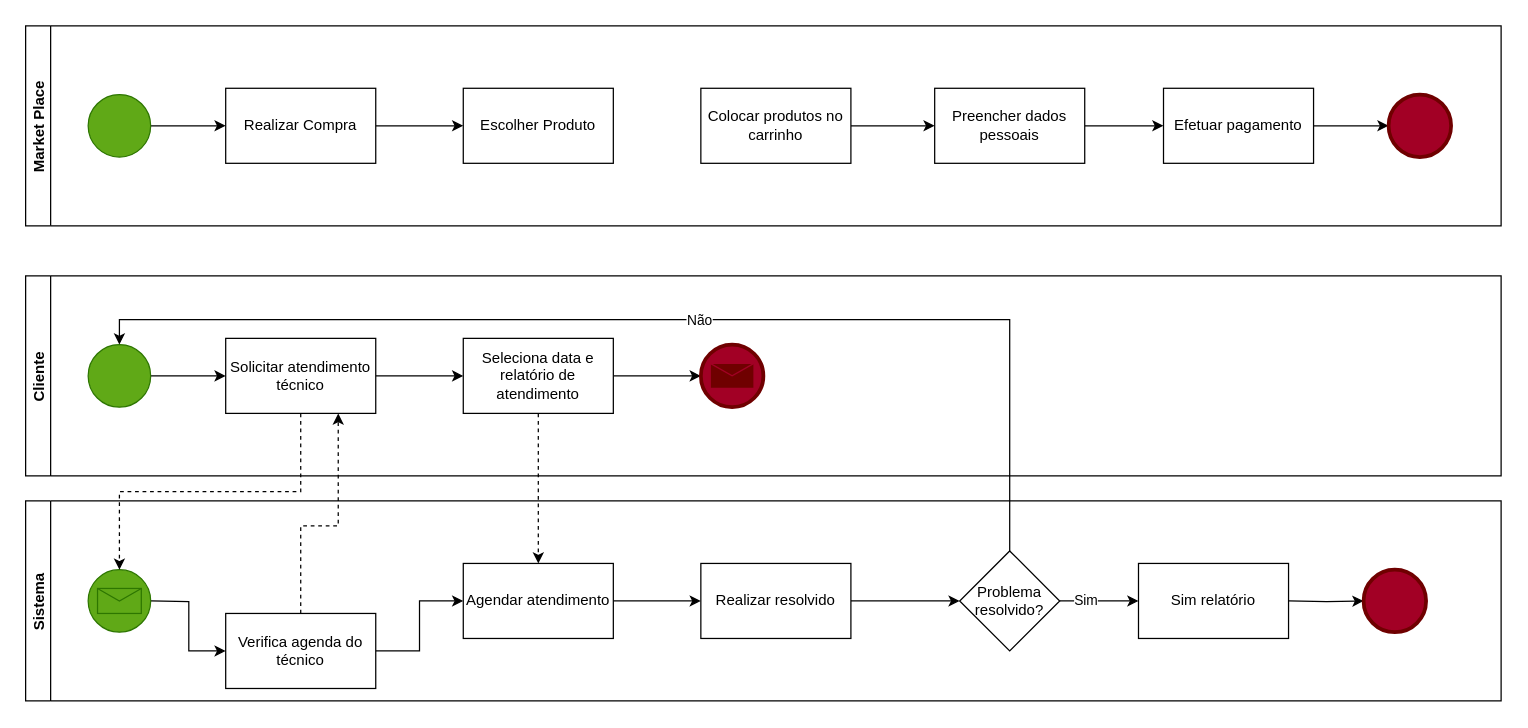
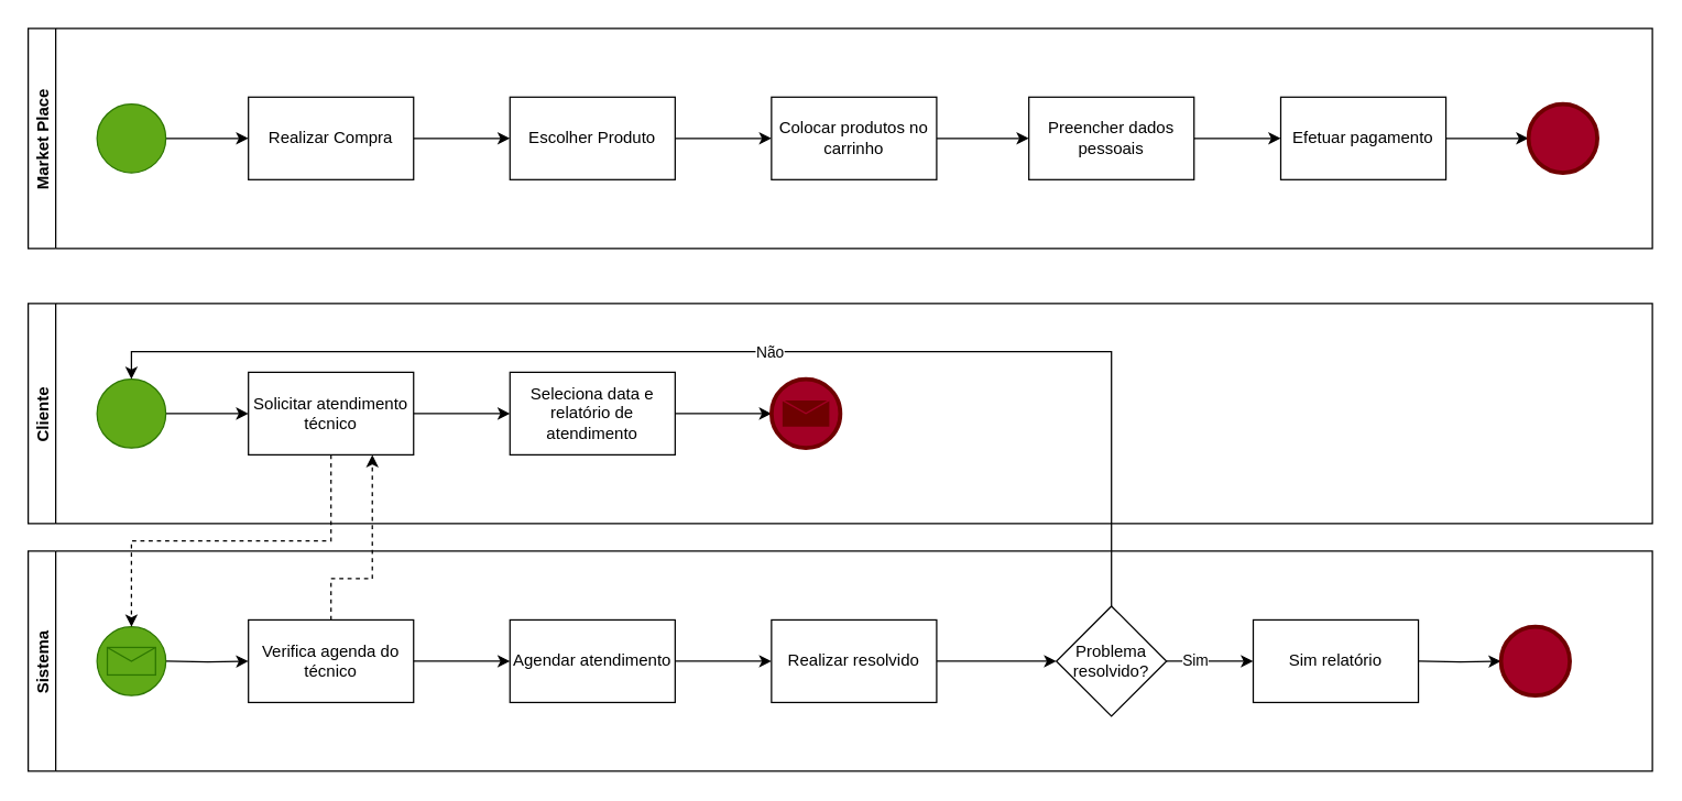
  <mxCell id="0" />
  <mxCell id="1" parent="0" />
  <mxCell id="2" value="Market Place" style="swimlane;startSize=20;horizontal=0;" vertex="1" parent="1"><mxGeometry x="20" y="20" width="1180" height="160" as="geometry" /></mxCell>
  <mxCell id="3" style="edgeStyle=orthogonalEdgeStyle;rounded=0;orthogonalLoop=1;jettySize=auto;html=1;exitX=1;exitY=0.5;exitDx=0;exitDy=0;entryX=0;entryY=0.5;entryDx=0;entryDy=0;" edge="1" parent="2" source="4" target="6"><mxGeometry relative="1" as="geometry" /></mxCell>
  <mxCell id="4" value="Realizar Compra" style="rounded=0;whiteSpace=wrap;html=1;" vertex="1" parent="2"><mxGeometry x="160" y="50" width="120" height="60" as="geometry" /></mxCell>
+ <mxCell id="5" style="edgeStyle=orthogonalEdgeStyle;rounded=0;orthogonalLoop=1;jettySize=auto;html=1;exitX=1;exitY=0.5;exitDx=0;exitDy=0;entryX=0;entryY=0.5;entryDx=0;entryDy=0;" edge="1" parent="2" source="6" target="8"><mxGeometry relative="1" as="geometry" /></mxCell>
  <mxCell id="6" value="Escolher Produto" style="rounded=0;whiteSpace=wrap;html=1;" vertex="1" parent="2"><mxGeometry x="350" y="50" width="120" height="60" as="geometry" /></mxCell>
  <mxCell id="7" style="edgeStyle=orthogonalEdgeStyle;rounded=0;orthogonalLoop=1;jettySize=auto;html=1;exitX=1;exitY=0.5;exitDx=0;exitDy=0;entryX=0;entryY=0.5;entryDx=0;entryDy=0;" edge="1" parent="2" source="8" target="10"><mxGeometry relative="1" as="geometry" /></mxCell>
  <mxCell id="8" value="Colocar produtos no carrinho" style="rounded=0;whiteSpace=wrap;html=1;" vertex="1" parent="2"><mxGeometry x="540" y="50" width="120" height="60" as="geometry" /></mxCell>
  <mxCell id="9" style="edgeStyle=orthogonalEdgeStyle;rounded=0;orthogonalLoop=1;jettySize=auto;html=1;exitX=1;exitY=0.5;exitDx=0;exitDy=0;entryX=0;entryY=0.5;entryDx=0;entryDy=0;" edge="1" parent="2" source="10" target="12"><mxGeometry relative="1" as="geometry" /></mxCell>
  <mxCell id="10" value="Preencher dados pessoais" style="rounded=0;whiteSpace=wrap;html=1;" vertex="1" parent="2"><mxGeometry x="727" y="50" width="120" height="60" as="geometry" /></mxCell>
  <mxCell id="11" style="edgeStyle=orthogonalEdgeStyle;rounded=0;orthogonalLoop=1;jettySize=auto;html=1;exitX=1;exitY=0.5;exitDx=0;exitDy=0;entryX=0;entryY=0.5;entryDx=0;entryDy=0;entryPerimeter=0;" edge="1" parent="2" source="12" target="13"><mxGeometry relative="1" as="geometry" /></mxCell>
  <mxCell id="12" value="Efetuar pagamento" style="rounded=0;whiteSpace=wrap;html=1;" vertex="1" parent="2"><mxGeometry x="910" y="50" width="120" height="60" as="geometry" /></mxCell>
  <mxCell id="13" value="" style="points=[[0.145,0.145,0],[0.5,0,0],[0.855,0.145,0],[1,0.5,0],[0.855,0.855,0],[0.5,1,0],[0.145,0.855,0],[0,0.5,0]];shape=mxgraph.bpmn.event;html=1;verticalLabelPosition=bottom;labelBackgroundColor=#ffffff;verticalAlign=top;align=center;perimeter=ellipsePerimeter;outlineConnect=0;aspect=fixed;outline=end;symbol=terminate2;fillColor=#a20025;fontColor=#ffffff;strokeColor=#6F0000;" vertex="1" parent="2"><mxGeometry x="1090" y="55" width="50" height="50" as="geometry" /></mxCell>
  <mxCell id="14" style="edgeStyle=orthogonalEdgeStyle;rounded=0;orthogonalLoop=1;jettySize=auto;html=1;exitX=1;exitY=0.5;exitDx=0;exitDy=0;exitPerimeter=0;entryX=0;entryY=0.5;entryDx=0;entryDy=0;" edge="1" parent="2" source="15" target="4"><mxGeometry relative="1" as="geometry" /></mxCell>
  <mxCell id="15" value="" style="points=[[0.145,0.145,0],[0.5,0,0],[0.855,0.145,0],[1,0.5,0],[0.855,0.855,0],[0.5,1,0],[0.145,0.855,0],[0,0.5,0]];shape=mxgraph.bpmn.event;html=1;verticalLabelPosition=bottom;labelBackgroundColor=#ffffff;verticalAlign=top;align=center;perimeter=ellipsePerimeter;outlineConnect=0;aspect=fixed;outline=standard;symbol=general;fillColor=#60a917;fontColor=#ffffff;strokeColor=#2D7600;" vertex="1" parent="2"><mxGeometry x="50" y="55" width="50" height="50" as="geometry" /></mxCell>
  <mxCell id="16" value="Cliente" style="swimlane;startSize=20;horizontal=0;" vertex="1" parent="1"><mxGeometry x="20" y="220" width="1180" height="160" as="geometry" /></mxCell>
  <mxCell id="17" style="edgeStyle=orthogonalEdgeStyle;rounded=0;orthogonalLoop=1;jettySize=auto;html=1;exitX=1;exitY=0.5;exitDx=0;exitDy=0;entryX=0;entryY=0.5;entryDx=0;entryDy=0;" edge="1" parent="16" source="18" target="20"><mxGeometry relative="1" as="geometry" /></mxCell>
  <mxCell id="18" value="Solicitar atendimento técnico" style="rounded=0;whiteSpace=wrap;html=1;" vertex="1" parent="16"><mxGeometry x="160" y="50" width="120" height="60" as="geometry" /></mxCell>
  <mxCell id="19" style="edgeStyle=orthogonalEdgeStyle;rounded=0;orthogonalLoop=1;jettySize=auto;html=1;exitX=1;exitY=0.5;exitDx=0;exitDy=0;entryX=0;entryY=0.5;entryDx=0;entryDy=0;" edge="1" parent="16" source="20"><mxGeometry relative="1" as="geometry"><mxPoint x="540" y="80" as="targetPoint" /></mxGeometry></mxCell>
  <mxCell id="20" value="Seleciona data e relatório de atendimento" style="rounded=0;whiteSpace=wrap;html=1;" vertex="1" parent="16"><mxGeometry x="350" y="50" width="120" height="60" as="geometry" /></mxCell>
  <mxCell id="21" style="edgeStyle=orthogonalEdgeStyle;rounded=0;orthogonalLoop=1;jettySize=auto;html=1;exitX=1;exitY=0.5;exitDx=0;exitDy=0;exitPerimeter=0;entryX=0;entryY=0.5;entryDx=0;entryDy=0;" edge="1" parent="16" source="22" target="18"><mxGeometry relative="1" as="geometry" /></mxCell>
  <mxCell id="22" value="" style="points=[[0.145,0.145,0],[0.5,0,0],[0.855,0.145,0],[1,0.5,0],[0.855,0.855,0],[0.5,1,0],[0.145,0.855,0],[0,0.5,0]];shape=mxgraph.bpmn.event;html=1;verticalLabelPosition=bottom;labelBackgroundColor=#ffffff;verticalAlign=top;align=center;perimeter=ellipsePerimeter;outlineConnect=0;aspect=fixed;outline=standard;symbol=general;fillColor=#60a917;fontColor=#ffffff;strokeColor=#2D7600;" vertex="1" parent="16"><mxGeometry x="50" y="55" width="50" height="50" as="geometry" /></mxCell>
  <mxCell id="23" value="" style="points=[[0.145,0.145,0],[0.5,0,0],[0.855,0.145,0],[1,0.5,0],[0.855,0.855,0],[0.5,1,0],[0.145,0.855,0],[0,0.5,0]];shape=mxgraph.bpmn.event;html=1;verticalLabelPosition=bottom;labelBackgroundColor=#ffffff;verticalAlign=top;align=center;perimeter=ellipsePerimeter;outlineConnect=0;aspect=fixed;outline=end;symbol=message;fillColor=#a20025;fontColor=#ffffff;strokeColor=#6F0000;" vertex="1" parent="16"><mxGeometry x="540" y="55" width="50" height="50" as="geometry" /></mxCell>
  <mxCell id="24" value="Sistema" style="swimlane;startSize=20;horizontal=0;" vertex="1" parent="1"><mxGeometry x="20" y="400" width="1180" height="160" as="geometry" /></mxCell>
  <mxCell id="25" style="edgeStyle=orthogonalEdgeStyle;rounded=0;orthogonalLoop=1;jettySize=auto;html=1;exitX=1;exitY=0.5;exitDx=0;exitDy=0;entryX=0;entryY=0.5;entryDx=0;entryDy=0;" edge="1" parent="24" source="26" target="28"><mxGeometry relative="1" as="geometry" /></mxCell>
- <mxCell id="26" value="Verifica agenda do técnico" style="rounded=0;whiteSpace=wrap;html=1;" vertex="1" parent="24"><mxGeometry x="160" y="90" width="120" height="60" as="geometry" /></mxCell>
+ <mxCell id="26" value="Verifica agenda do técnico" style="rounded=0;whiteSpace=wrap;html=1;" vertex="1" parent="24"><mxGeometry x="160" y="50" width="120" height="60" as="geometry" /></mxCell>
  <mxCell id="27" style="edgeStyle=orthogonalEdgeStyle;rounded=0;orthogonalLoop=1;jettySize=auto;html=1;exitX=1;exitY=0.5;exitDx=0;exitDy=0;entryX=0;entryY=0.5;entryDx=0;entryDy=0;" edge="1" parent="24" source="28"><mxGeometry relative="1" as="geometry"><mxPoint x="540" y="80" as="targetPoint" /></mxGeometry></mxCell>
  <mxCell id="28" value="Agendar atendimento" style="rounded=0;whiteSpace=wrap;html=1;" vertex="1" parent="24"><mxGeometry x="350" y="50" width="120" height="60" as="geometry" /></mxCell>
  <mxCell id="29" style="edgeStyle=orthogonalEdgeStyle;rounded=0;orthogonalLoop=1;jettySize=auto;html=1;exitX=1;exitY=0.5;exitDx=0;exitDy=0;exitPerimeter=0;entryX=0;entryY=0.5;entryDx=0;entryDy=0;" edge="1" parent="24" target="26"><mxGeometry relative="1" as="geometry"><mxPoint x="100" y="80" as="sourcePoint" /></mxGeometry></mxCell>
  <mxCell id="30" value="" style="points=[[0.145,0.145,0],[0.5,0,0],[0.855,0.145,0],[1,0.5,0],[0.855,0.855,0],[0.5,1,0],[0.145,0.855,0],[0,0.5,0]];shape=mxgraph.bpmn.event;html=1;verticalLabelPosition=bottom;labelBackgroundColor=#ffffff;verticalAlign=top;align=center;perimeter=ellipsePerimeter;outlineConnect=0;aspect=fixed;outline=standard;symbol=message;fillColor=#60a917;fontColor=#ffffff;strokeColor=#2D7600;" vertex="1" parent="24"><mxGeometry x="50" y="55" width="50" height="50" as="geometry" /></mxCell>
  <mxCell id="31" style="edgeStyle=orthogonalEdgeStyle;rounded=0;orthogonalLoop=1;jettySize=auto;html=1;exitX=1;exitY=0.5;exitDx=0;exitDy=0;entryX=0;entryY=0.5;entryDx=0;entryDy=0;" edge="1" parent="24" source="32" target="35"><mxGeometry relative="1" as="geometry" /></mxCell>
  <mxCell id="32" value="Realizar resolvido" style="rounded=0;whiteSpace=wrap;html=1;" vertex="1" parent="24"><mxGeometry x="540" y="50" width="120" height="60" as="geometry" /></mxCell>
  <mxCell id="33" style="edgeStyle=orthogonalEdgeStyle;rounded=0;orthogonalLoop=1;jettySize=auto;html=1;exitX=1;exitY=0.5;exitDx=0;exitDy=0;entryX=0;entryY=0.5;entryDx=0;entryDy=0;" edge="1" parent="24" source="35" target="36"><mxGeometry relative="1" as="geometry" /></mxCell>
  <mxCell id="34" value="Sim" style="edgeLabel;html=1;align=center;verticalAlign=middle;resizable=0;points=[];" vertex="1" connectable="0" parent="33"><mxGeometry x="-0.368" y="1" relative="1" as="geometry"><mxPoint as="offset" /></mxGeometry></mxCell>
  <mxCell id="35" value="Problema resolvido?" style="rhombus;whiteSpace=wrap;html=1;" vertex="1" parent="24"><mxGeometry x="747" y="40" width="80" height="80" as="geometry" /></mxCell>
  <mxCell id="36" value="Sim relatório" style="rounded=0;whiteSpace=wrap;html=1;" vertex="1" parent="24"><mxGeometry x="890" y="50" width="120" height="60" as="geometry" /></mxCell>
  <mxCell id="37" style="edgeStyle=orthogonalEdgeStyle;rounded=0;orthogonalLoop=1;jettySize=auto;html=1;exitX=1;exitY=0.5;exitDx=0;exitDy=0;entryX=0;entryY=0.5;entryDx=0;entryDy=0;entryPerimeter=0;" edge="1" parent="24" target="38"><mxGeometry relative="1" as="geometry"><mxPoint x="1010" y="80" as="sourcePoint" /></mxGeometry></mxCell>
  <mxCell id="38" value="" style="points=[[0.145,0.145,0],[0.5,0,0],[0.855,0.145,0],[1,0.5,0],[0.855,0.855,0],[0.5,1,0],[0.145,0.855,0],[0,0.5,0]];shape=mxgraph.bpmn.event;html=1;verticalLabelPosition=bottom;labelBackgroundColor=#ffffff;verticalAlign=top;align=center;perimeter=ellipsePerimeter;outlineConnect=0;aspect=fixed;outline=end;symbol=terminate2;fillColor=#a20025;fontColor=#ffffff;strokeColor=#6F0000;" vertex="1" parent="24"><mxGeometry x="1070" y="55" width="50" height="50" as="geometry" /></mxCell>
  <mxCell id="39" style="edgeStyle=orthogonalEdgeStyle;rounded=0;orthogonalLoop=1;jettySize=auto;html=1;exitX=0.5;exitY=0;exitDx=0;exitDy=0;entryX=0.5;entryY=0;entryDx=0;entryDy=0;entryPerimeter=0;" edge="1" parent="1" source="35" target="22"><mxGeometry relative="1" as="geometry" /></mxCell>
  <mxCell id="40" value="Não" style="edgeLabel;html=1;align=center;verticalAlign=middle;resizable=0;points=[];" vertex="1" connectable="0" parent="39"><mxGeometry x="-0.054" relative="1" as="geometry"><mxPoint as="offset" /></mxGeometry></mxCell>
  <mxCell id="41" style="edgeStyle=orthogonalEdgeStyle;rounded=0;orthogonalLoop=1;jettySize=auto;html=1;exitX=0.5;exitY=1;exitDx=0;exitDy=0;entryX=0.5;entryY=0;entryDx=0;entryDy=0;entryPerimeter=0;dashed=1;" edge="1" parent="1" source="18" target="30"><mxGeometry relative="1" as="geometry" /></mxCell>
  <mxCell id="42" style="edgeStyle=orthogonalEdgeStyle;rounded=0;orthogonalLoop=1;jettySize=auto;html=1;exitX=0.5;exitY=0;exitDx=0;exitDy=0;entryX=0.75;entryY=1;entryDx=0;entryDy=0;dashed=1;" edge="1" parent="1" source="26" target="18"><mxGeometry relative="1" as="geometry"><Array as="points"><mxPoint x="240" y="420" /><mxPoint x="270" y="420" /></Array></mxGeometry></mxCell>
- <mxCell id="43" style="edgeStyle=orthogonalEdgeStyle;rounded=0;orthogonalLoop=1;jettySize=auto;html=1;exitX=0.5;exitY=1;exitDx=0;exitDy=0;entryX=0.5;entryY=0;entryDx=0;entryDy=0;dashed=1;" edge="1" parent="1" source="20" target="28"><mxGeometry relative="1" as="geometry" /></mxCell>
